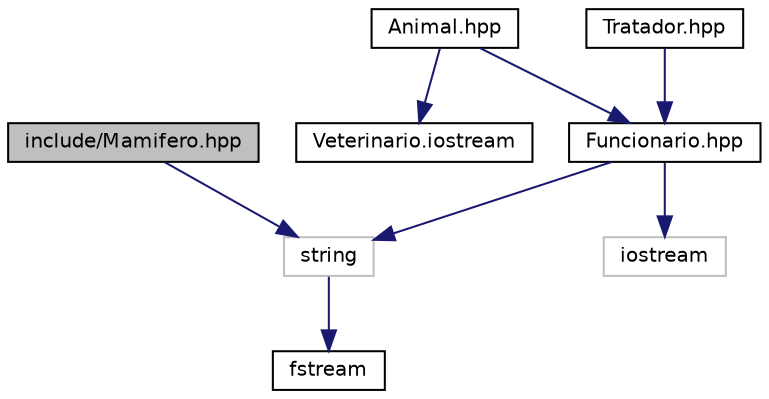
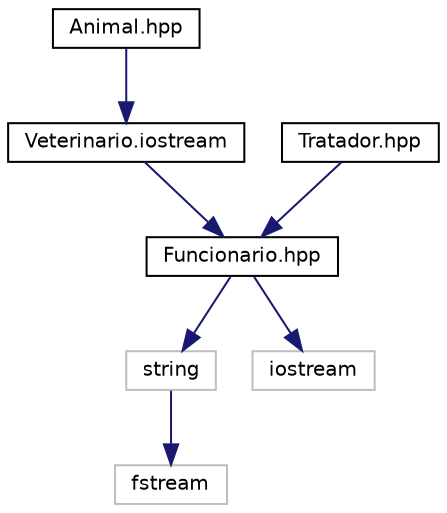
  digraph {
    node [color=black fillcolor=white fontname=Helvetica fontsize=10 shape=record style=filled]
    edge [color=midnightblue fontname=Helvetica fontsize=10 labelfontname=Helvetica labelfontsize=10 style=solid]
-   n1 [fillcolor=grey75 fontcolor=black height=0.2 label="include/Mamifero.hpp" width=0.4]
    n2 [color=grey75 height=0.2 label=string width=0.4]
    n3 [height=0.2 label="Animal.hpp" width=0.4]
    n4 [height=0.2 label="Veterinario.iostream" width=0.4]
-   n5 [height=0.2 label=fstream width=0.4]
+   n5 [color=grey75 height=0.2 label=fstream width=0.4]
    n6 [height=0.2 label="Funcionario.hpp" width=0.4]
    n7 [height=0.2 label="Tratador.hpp" width=0.4]
    n8 [color=grey75 height=0.2 label=iostream width=0.4]
-   n1 -> n2
    n2 -> n5
    n3 -> n4
-   n3 -> n6
+   n4 -> n6
    n6 -> n2
    n6 -> n8
    n7 -> n6
  }
